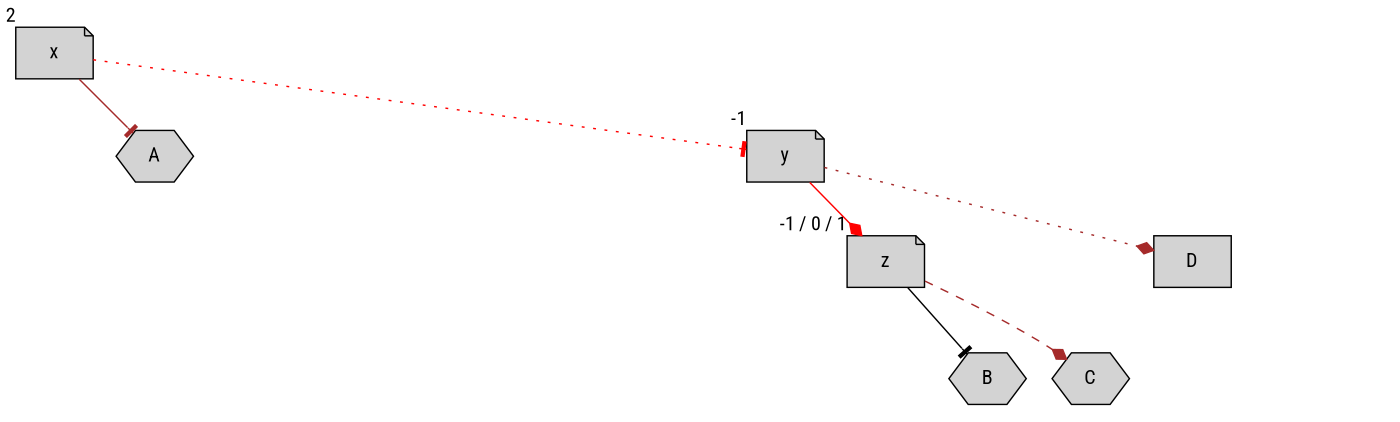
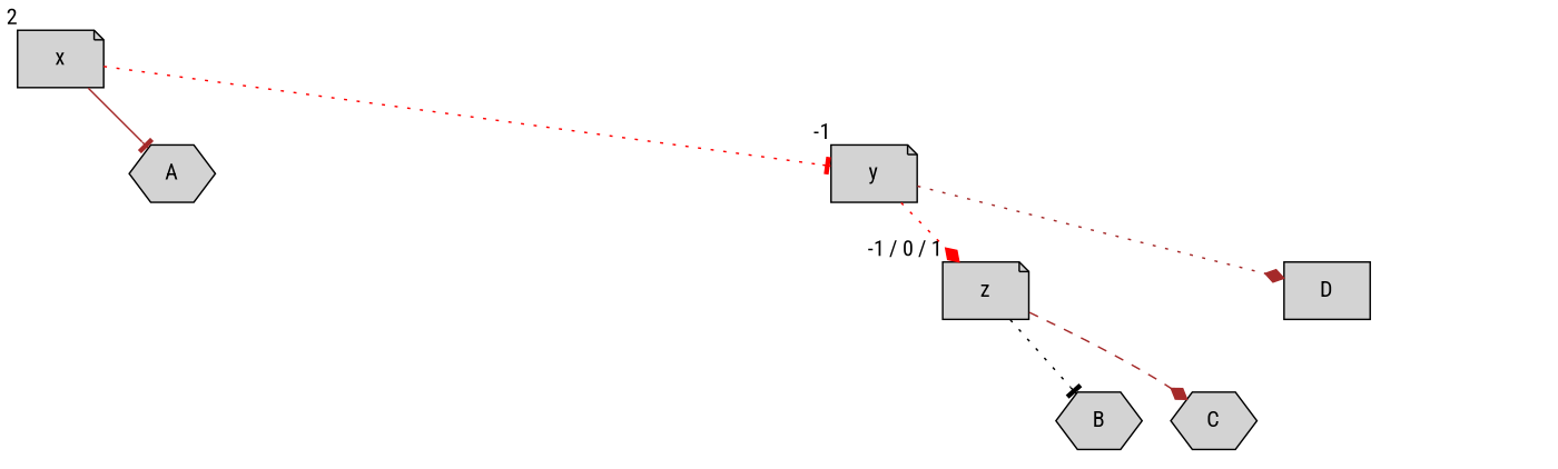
  digraph {
    fontname="Roboto Condensed"
    rankdir=TB
    node [fontname="Roboto Condensed" shape=circle style=invis]
    edge [fontname="Roboto Condensed" style=invis]
    b12 [width=.1]
    c12 [width=.1]
    c34 [width=.1]
    d12 [width=.1]
    d34 [width=.1]
    d56 [width=.1]
    d78 [width=.1]
    n8 [label=x shape=note style=filled xlabel=2]
    n9 [label=A shape=hexagon style=filled]
    n10 [label=y shape=note style=filled xlabel=-1]
    c1
    c2
    n13 [label=z shape=note style=filled xlabel="-1 / 0 / 1"]
    n14 [label=D shape=box style=filled]
    d1
    d2
    d3
    d4
    n19 [label=B shape=hexagon style=filled]
    n20 [label=C shape=hexagon style=filled]
    d7
    d8
    subgraph sub_1 {
      rank=same
      b12
      c12
      c34
      d12
      d34
      d56
      d78
    }
    n8 -> b12 [weight=10]
    n8 -> n9 [arrowhead=tee color=brown style=solid]
    n8 -> n10 [arrowhead=tee color=red style=dotted]
    n9 -> c12 [weight=10]
    n9 -> c1
    n9 -> c2
    n10 -> c34 [weight=10]
-   n10 -> n13 [arrowhead=diamond color=red style=solid]
+   n10 -> n13 [arrowhead=diamond color=red style=dotted]
    n10 -> n14 [arrowhead=diamond color=brown style=dotted]
    c1 -> d12 [weight=10]
    c1 -> d1
    c1 -> d2
    c2 -> d34 [weight=10]
    c2 -> d3
    c2 -> d4
    n13 -> d56 [weight=10]
-   n13 -> n19 [arrowhead=tee color=black style=solid]
+   n13 -> n19 [arrowhead=tee color=black style=dotted]
    n13 -> n20 [arrowhead=diamond color=brown style=dashed]
    n14 -> d78 [weight=10]
    n14 -> d7
    n14 -> d8
  }
